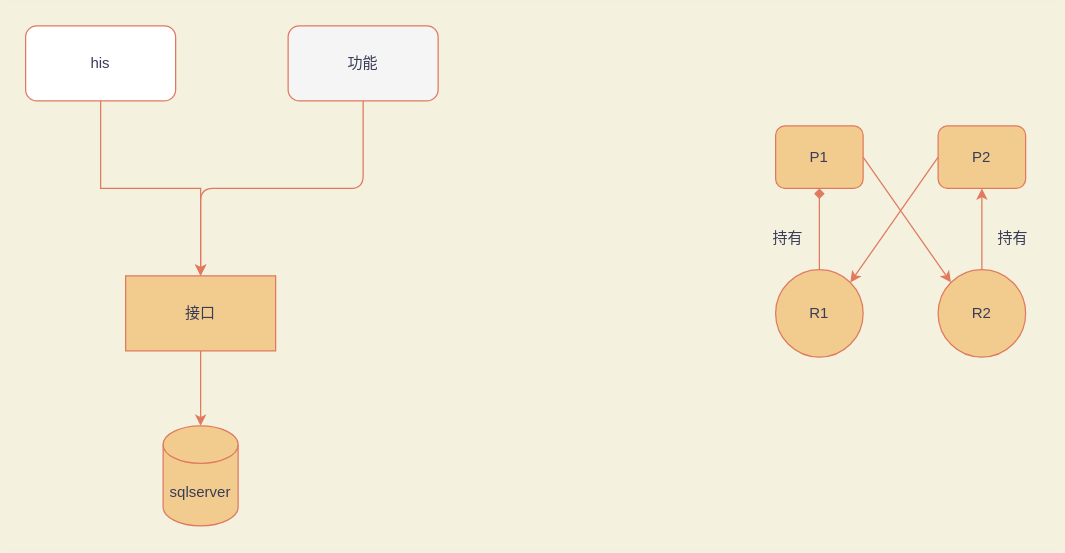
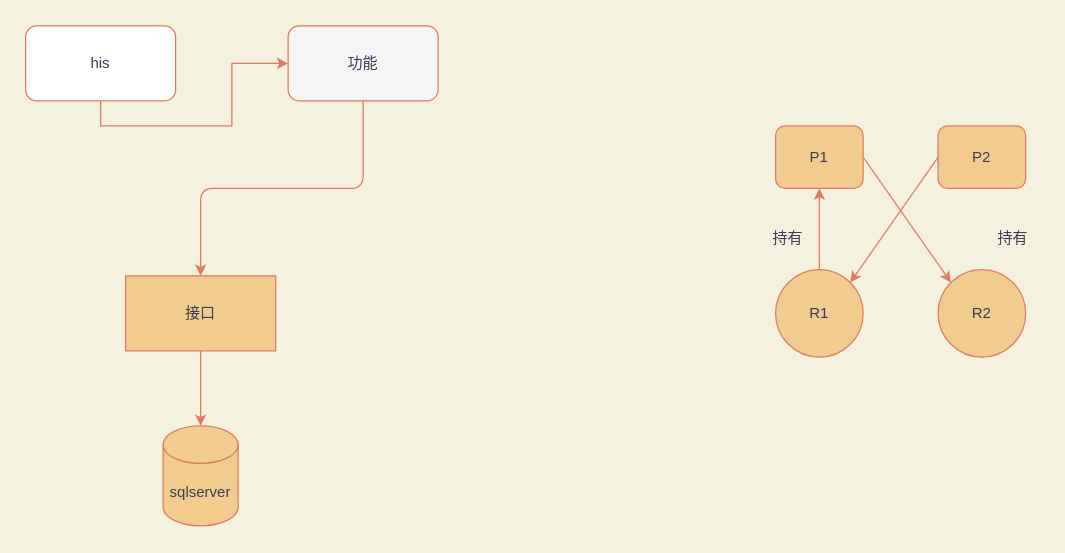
  <mxCell id="0" />
  <mxCell id="1" parent="0" />
  <mxCell id="2" value="sqlserver" style="shape=cylinder3;whiteSpace=wrap;html=1;boundedLbl=1;backgroundOutline=1;size=15;fillColor=#F2CC8F;strokeColor=#E07A5F;fontColor=#393C56;" parent="1" vertex="1"><mxGeometry x="130" y="340" width="60" height="80" as="geometry" /></mxCell>
- <mxCell id="3" style="edgeStyle=orthogonalEdgeStyle;rounded=0;orthogonalLoop=1;jettySize=auto;html=1;exitX=0.5;exitY=1;exitDx=0;exitDy=0;entryX=0.5;entryY=0;entryDx=0;entryDy=0;strokeColor=#E07A5F;fontColor=#393C56;labelBackgroundColor=#F4F1DE;" parent="1" source="4" target="6" edge="1"><mxGeometry relative="1" as="geometry" /></mxCell>
+ <mxCell id="3" style="edgeStyle=orthogonalEdgeStyle;rounded=0;orthogonalLoop=1;jettySize=auto;html=1;exitX=0.5;exitY=1;exitDx=0;exitDy=0;strokeColor=#E07A5F;fontColor=#393C56;labelBackgroundColor=#F4F1DE;" parent="1" source="4" target="8" edge="1"><mxGeometry relative="1" as="geometry" /></mxCell>
  <mxCell id="4" value="his" style="rounded=1;whiteSpace=wrap;html=1;fillColor=#ffffff;strokeColor=#E07A5F;fontColor=#393C56;" parent="1" vertex="1"><mxGeometry x="20" y="20" width="120" height="60" as="geometry" /></mxCell>
  <mxCell id="5" style="edgeStyle=orthogonalEdgeStyle;rounded=0;orthogonalLoop=1;jettySize=auto;html=1;exitX=0.5;exitY=1;exitDx=0;exitDy=0;strokeColor=#E07A5F;fontColor=#393C56;labelBackgroundColor=#F4F1DE;" parent="1" source="6" target="2" edge="1"><mxGeometry relative="1" as="geometry" /></mxCell>
  <mxCell id="6" value="接口" style="whiteSpace=wrap;html=1;fillColor=#F2CC8F;strokeColor=#E07A5F;fontColor=#393C56;rounded=0;" parent="1" vertex="1"><mxGeometry x="100" y="220" width="120" height="60" as="geometry" /></mxCell>
  <mxCell id="7" style="edgeStyle=orthogonalEdgeStyle;curved=0;rounded=1;sketch=0;orthogonalLoop=1;jettySize=auto;html=1;exitX=0.5;exitY=1;exitDx=0;exitDy=0;strokeColor=#E07A5F;fillColor=#F2CC8F;fontColor=#393C56;labelBackgroundColor=#F4F1DE;" parent="1" source="8" target="6" edge="1"><mxGeometry relative="1" as="geometry" /></mxCell>
  <mxCell id="8" value="功能" style="rounded=1;whiteSpace=wrap;html=1;fillColor=#f5f5f5;strokeColor=#E07A5F;fontColor=#393C56;" parent="1" vertex="1"><mxGeometry x="230" y="20" width="120" height="60" as="geometry" /></mxCell>
  <mxCell id="9" value="P1" style="rounded=1;whiteSpace=wrap;html=1;fillColor=#F2CC8F;strokeColor=#E07A5F;fontColor=#393C56;" vertex="1" parent="1"><mxGeometry x="620" y="100" width="70" height="50" as="geometry" /></mxCell>
- <mxCell id="10" style="edgeStyle=orthogonalEdgeStyle;curved=0;rounded=1;sketch=0;orthogonalLoop=1;jettySize=auto;html=1;exitX=0;exitY=0.5;exitDx=0;exitDy=0;strokeColor=#E07A5F;fillColor=#F2CC8F;fontColor=#393C56;endArrow=diamond;" edge="1" parent="1" source="11" target="9"><mxGeometry relative="1" as="geometry" /></mxCell>
+ <mxCell id="10" style="edgeStyle=orthogonalEdgeStyle;curved=0;rounded=1;sketch=0;orthogonalLoop=1;jettySize=auto;html=1;exitX=0;exitY=0.5;exitDx=0;exitDy=0;strokeColor=#E07A5F;fillColor=#F2CC8F;fontColor=#393C56;" edge="1" parent="1" source="11" target="9"><mxGeometry relative="1" as="geometry" /></mxCell>
  <mxCell id="11" value="R1" style="ellipse;whiteSpace=wrap;html=1;aspect=fixed;rounded=0;sketch=0;strokeColor=#E07A5F;fillColor=#F2CC8F;fontColor=#393C56;direction=south;" vertex="1" parent="1"><mxGeometry x="620" y="215" width="70" height="70" as="geometry" /></mxCell>
  <mxCell id="12" value="P2" style="rounded=1;whiteSpace=wrap;html=1;fillColor=#F2CC8F;strokeColor=#E07A5F;fontColor=#393C56;" vertex="1" parent="1"><mxGeometry x="750" y="100" width="70" height="50" as="geometry" /></mxCell>
- <mxCell id="13" style="edgeStyle=orthogonalEdgeStyle;curved=0;rounded=1;sketch=0;orthogonalLoop=1;jettySize=auto;html=1;exitX=0;exitY=0.5;exitDx=0;exitDy=0;strokeColor=#E07A5F;fillColor=#F2CC8F;fontColor=#393C56;" edge="1" parent="1" source="14" target="12"><mxGeometry relative="1" as="geometry" /></mxCell>
  <mxCell id="14" value="R2" style="ellipse;whiteSpace=wrap;html=1;aspect=fixed;rounded=0;sketch=0;strokeColor=#E07A5F;fillColor=#F2CC8F;fontColor=#393C56;direction=south;" vertex="1" parent="1"><mxGeometry x="750" y="215" width="70" height="70" as="geometry" /></mxCell>
  <mxCell id="15" value="" style="endArrow=classic;html=1;strokeColor=#E07A5F;fillColor=#F2CC8F;fontColor=#393C56;entryX=0;entryY=0;entryDx=0;entryDy=0;exitX=0;exitY=0.5;exitDx=0;exitDy=0;" edge="1" parent="1" source="12" target="11"><mxGeometry width="50" height="50" relative="1" as="geometry"><mxPoint x="520" y="300" as="sourcePoint" /><mxPoint x="570" y="250" as="targetPoint" /></mxGeometry></mxCell>
  <mxCell id="16" value="" style="endArrow=classic;html=1;strokeColor=#E07A5F;fillColor=#F2CC8F;fontColor=#393C56;entryX=0;entryY=1;entryDx=0;entryDy=0;exitX=1;exitY=0.5;exitDx=0;exitDy=0;" edge="1" parent="1" source="9" target="14"><mxGeometry width="50" height="50" relative="1" as="geometry"><mxPoint x="520" y="370" as="sourcePoint" /><mxPoint x="570" y="320" as="targetPoint" /></mxGeometry></mxCell>
  <mxCell id="17" value="持有" style="text;html=1;strokeColor=none;fillColor=none;align=center;verticalAlign=middle;whiteSpace=wrap;rounded=0;sketch=0;fontColor=#393C56;" vertex="1" parent="1"><mxGeometry x="610" y="180" width="40" height="20" as="geometry" /></mxCell>
  <mxCell id="18" value="持有" style="text;html=1;strokeColor=none;fillColor=none;align=center;verticalAlign=middle;whiteSpace=wrap;rounded=0;sketch=0;fontColor=#393C56;" vertex="1" parent="1"><mxGeometry x="790" y="180" width="40" height="20" as="geometry" /></mxCell>
